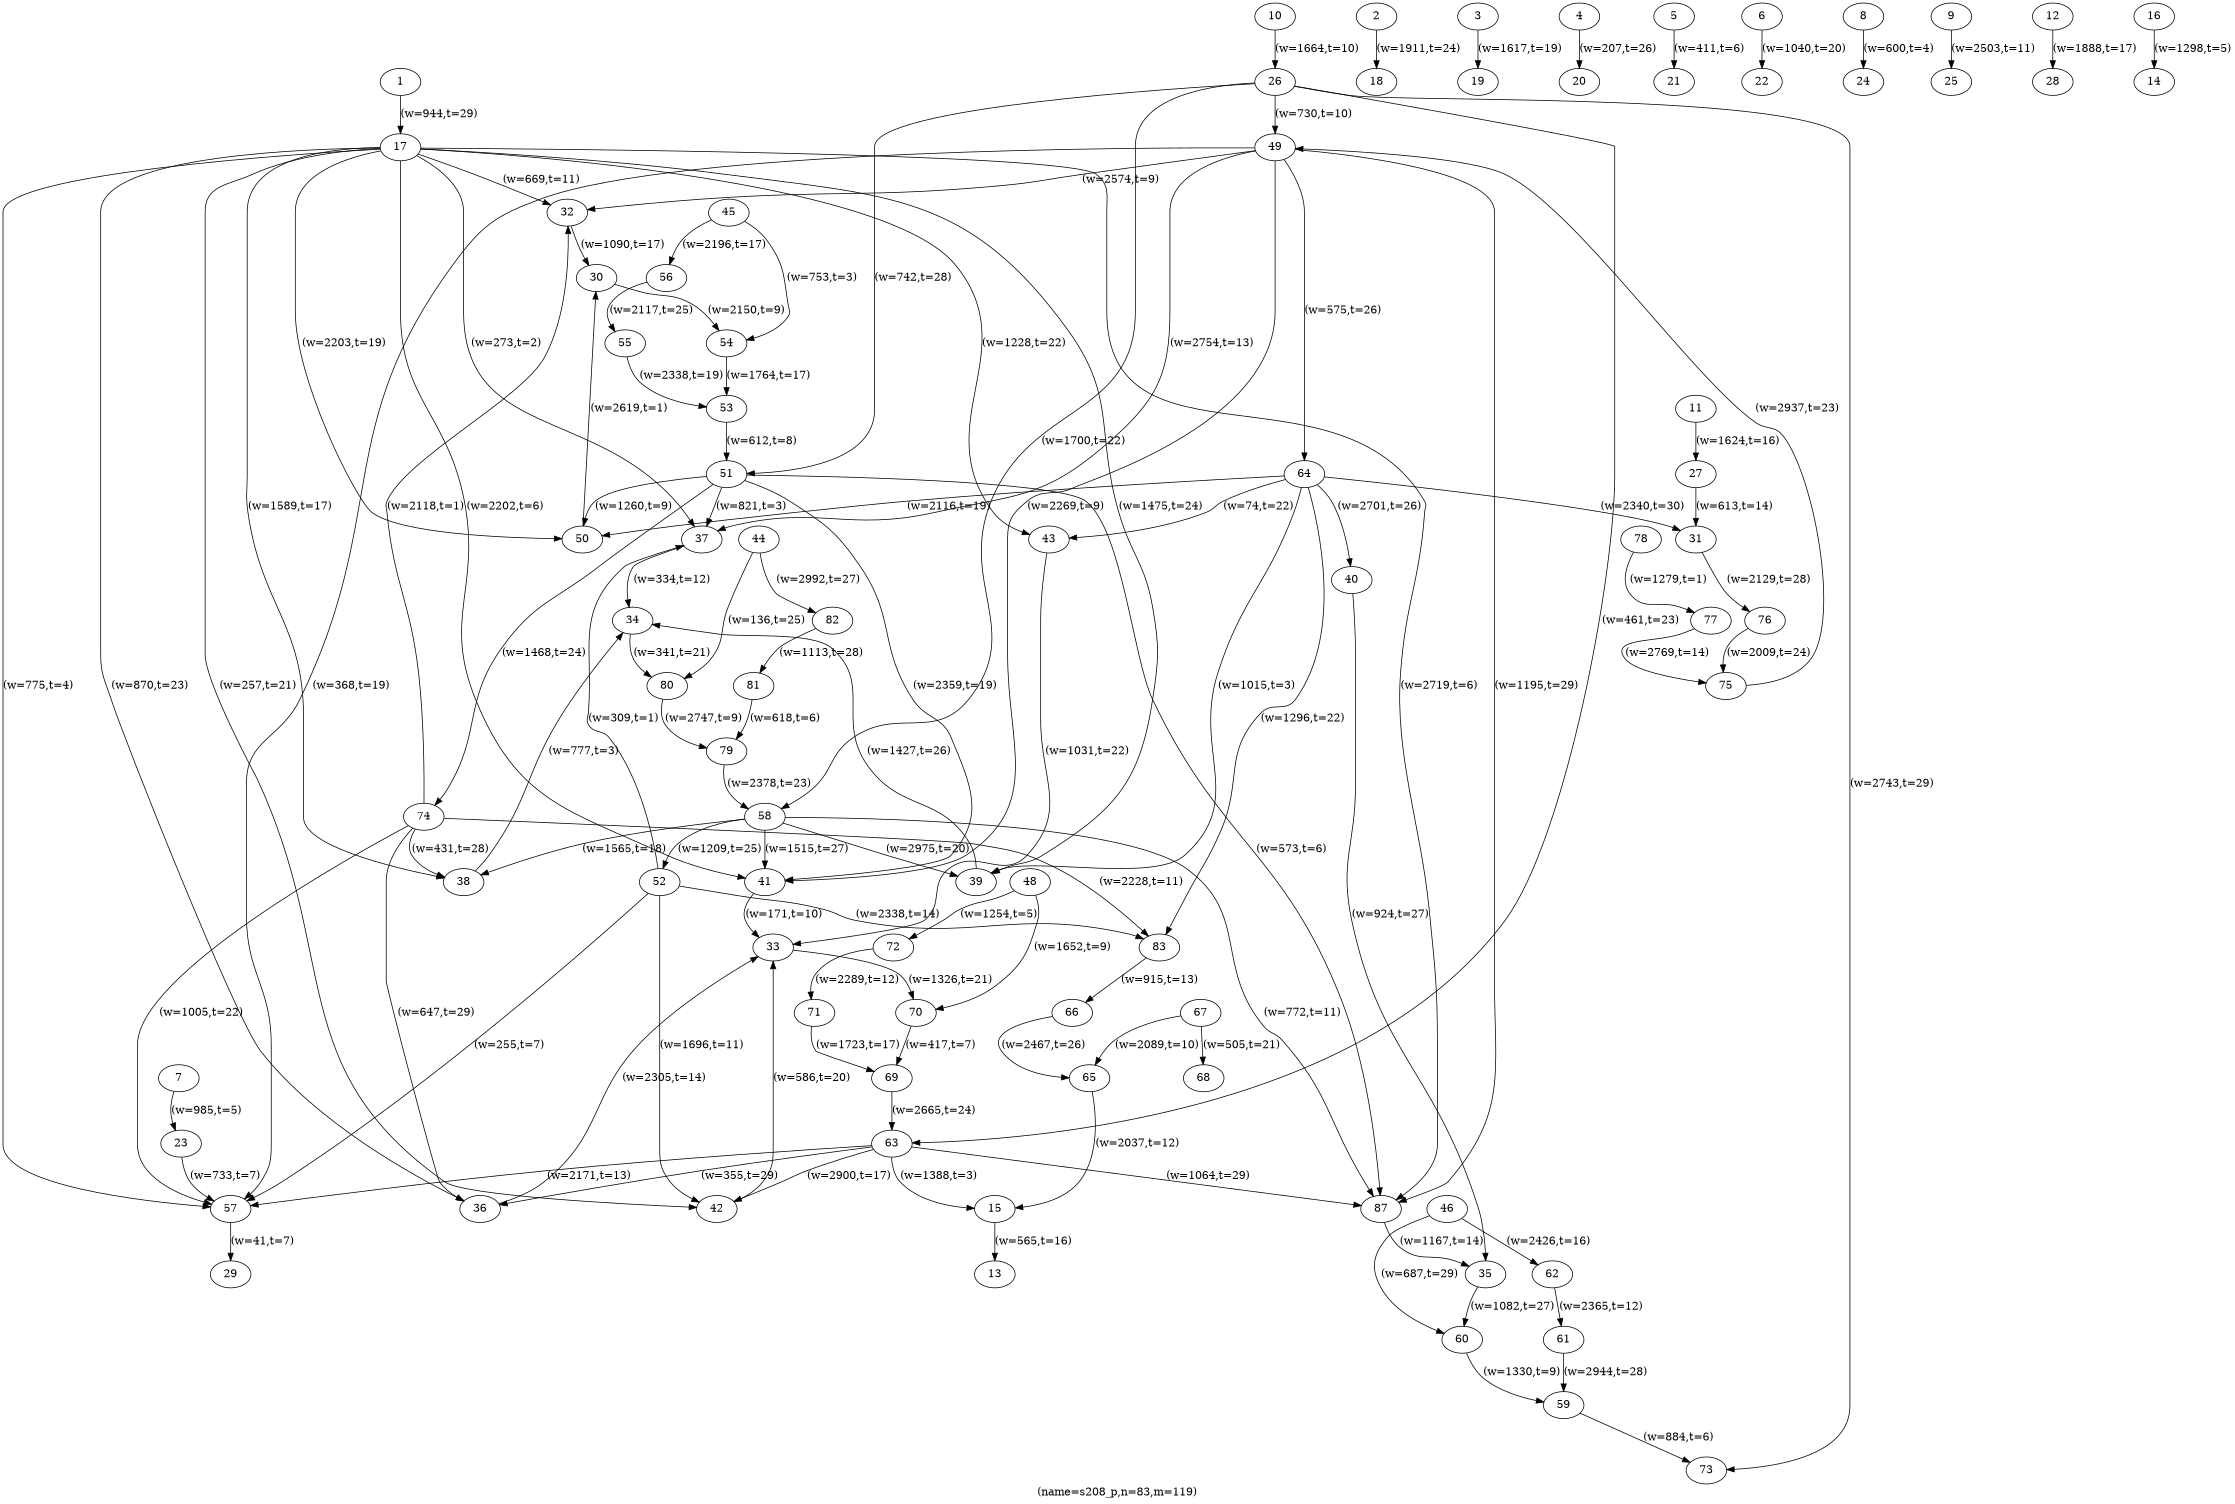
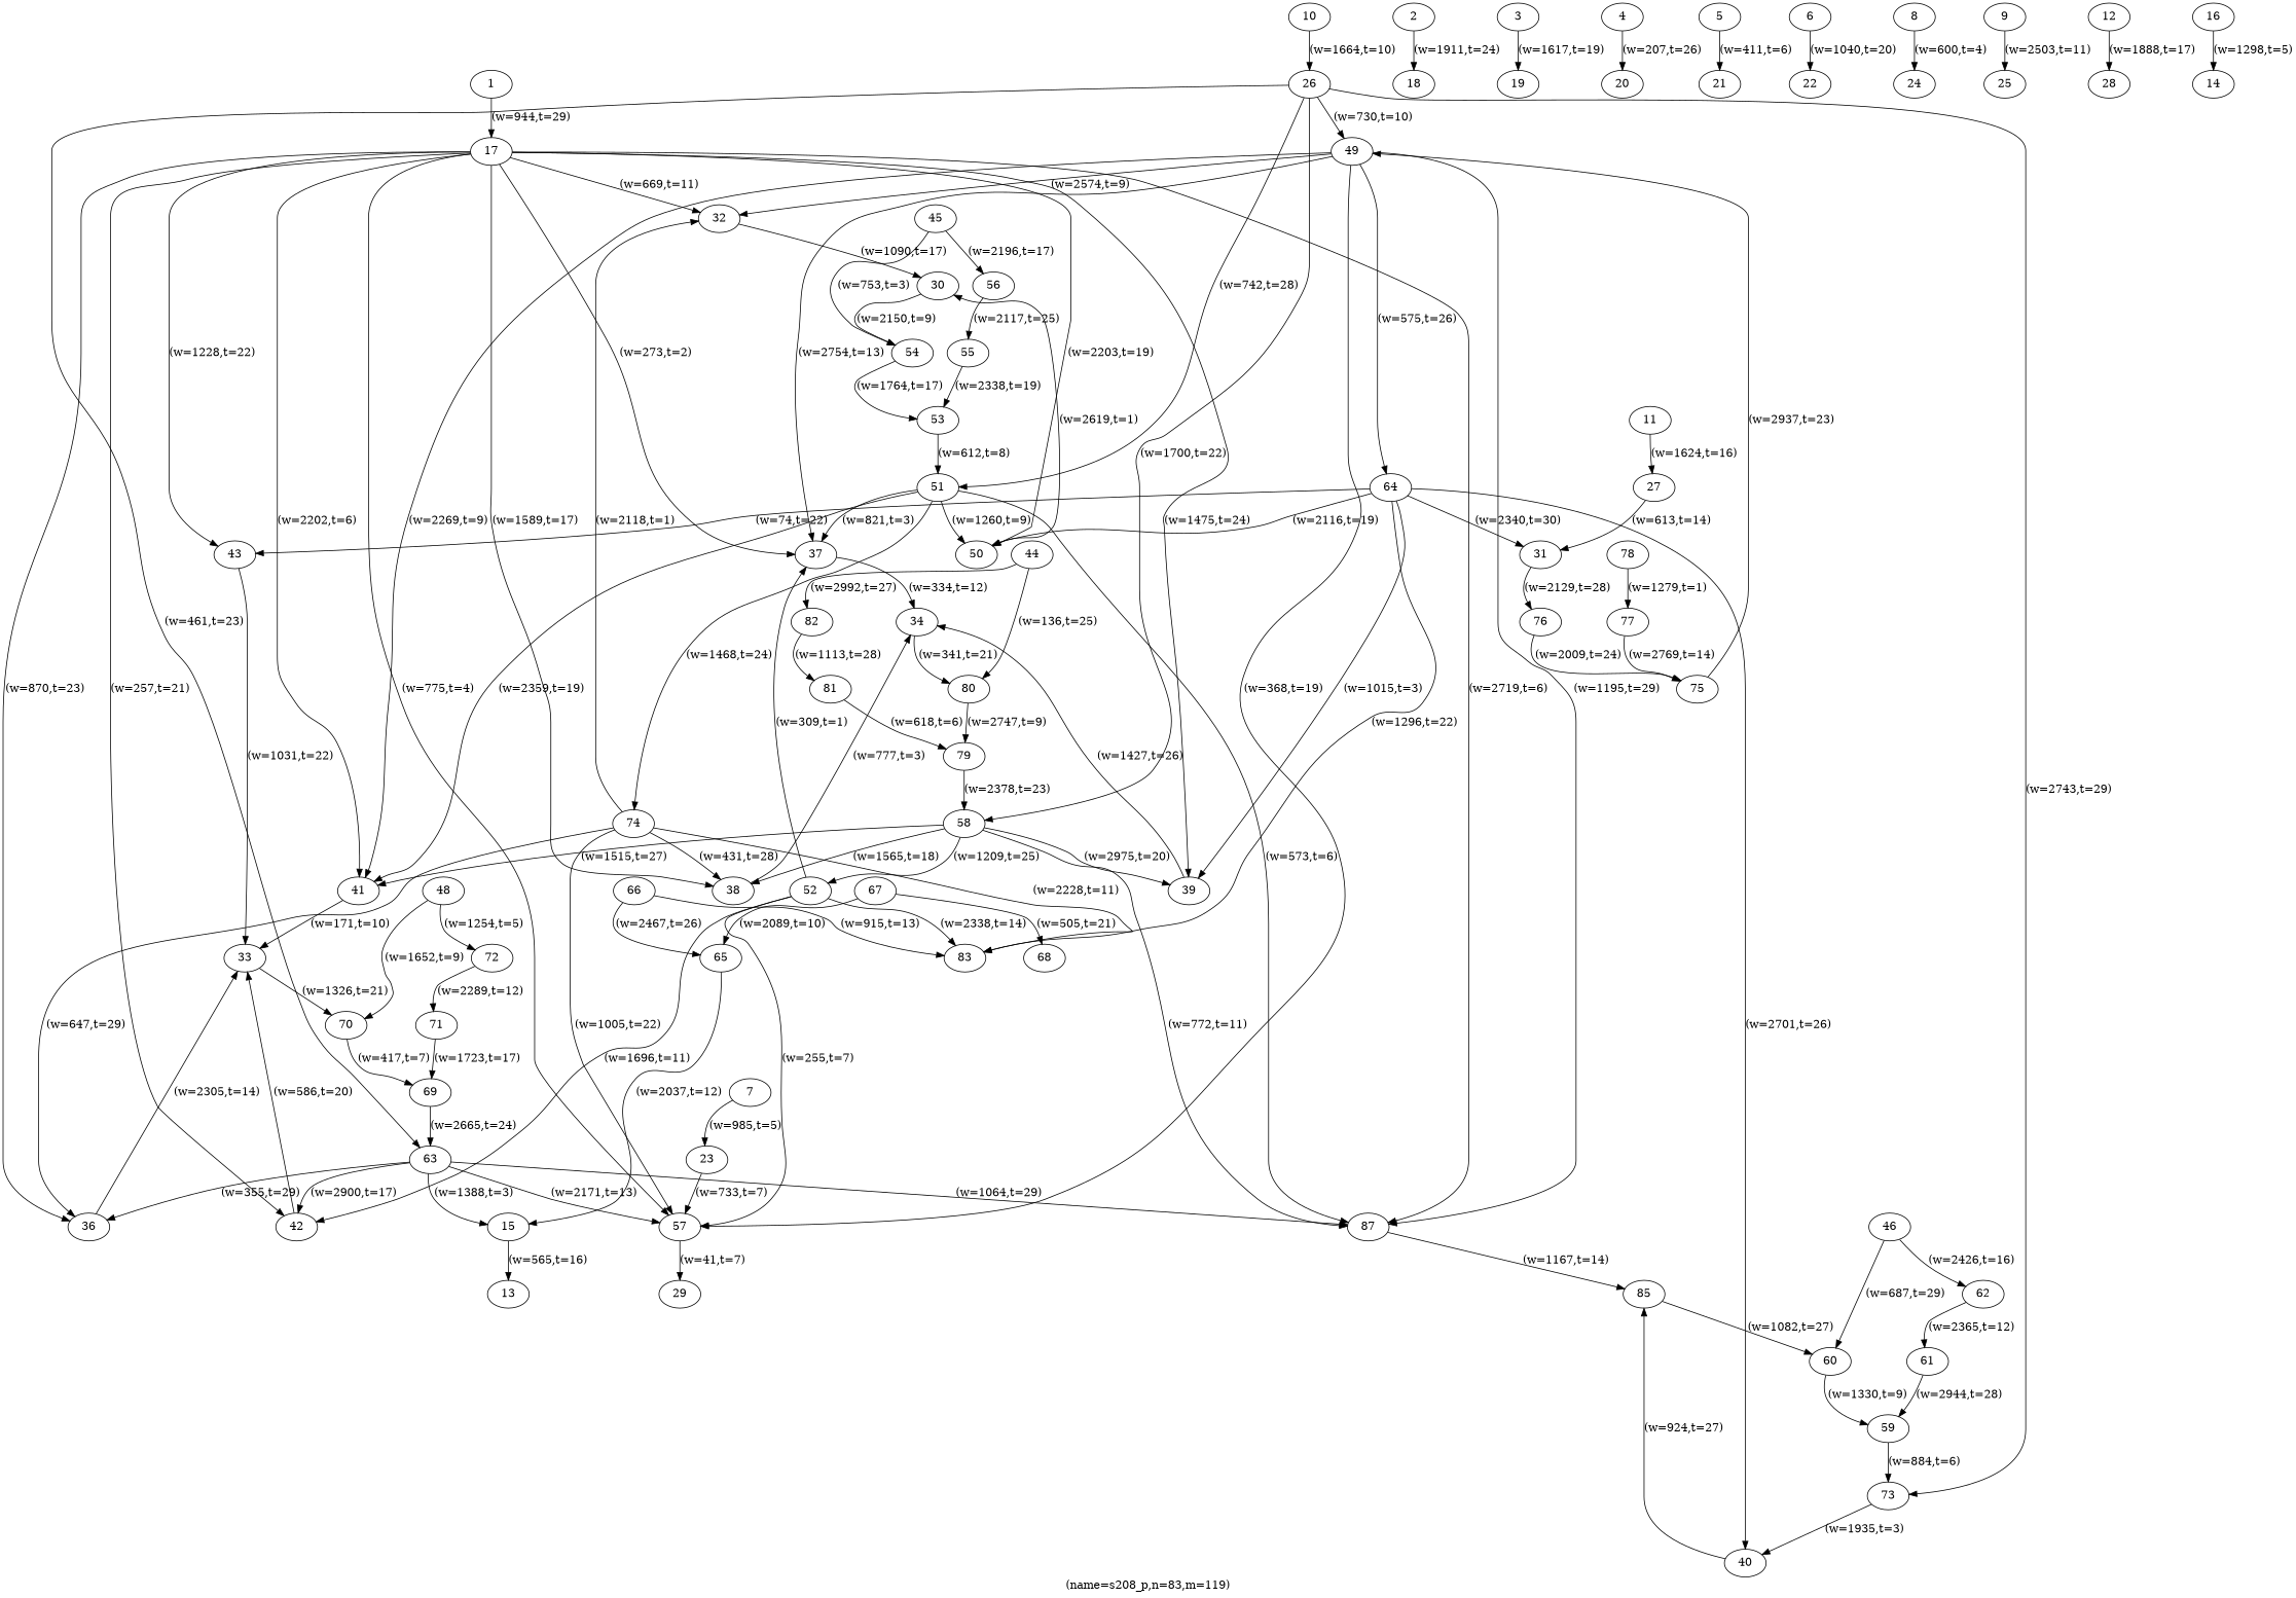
  digraph {
    label="(name=s208_p,n=83,m=119)"
    n1 [label=1]
    n2 [label=17]
    n3 [label=32]
    n4 [label=36]
    n5 [label=37]
    n6 [label=38]
    n7 [label=39]
    n8 [label=41]
    n9 [label=42]
    n10 [label=43]
    n11 [label=87]
    n12 [label=50]
    n13 [label=57]
    n14 [label=30]
    n15 [label=33]
    n16 [label=34]
-   n17 [label=35]
+   n17 [label=85]
    n18 [label=29]
    n19 [label=2]
    n20 [label=18]
    n21 [label=3]
    n22 [label=19]
    n23 [label=4]
    n24 [label=20]
    n25 [label=5]
    n26 [label=21]
    n27 [label=6]
    n28 [label=22]
    n29 [label=7]
    n30 [label=23]
    n31 [label=8]
    n32 [label=24]
    n33 [label=9]
    n34 [label=25]
    n35 [label=10]
    n36 [label=26]
    n37 [label=49]
    n38 [label=51]
    n39 [label=58]
    n40 [label=63]
    n41 [label=73]
    n42 [label=64]
    n43 [label=74]
    n44 [label=52]
    n45 [label=15]
    n46 [label=40]
    n47 [label=11]
    n48 [label=27]
    n49 [label=31]
    n50 [label=76]
    n51 [label=12]
    n52 [label=28]
    n53 [label=13]
    n54 [label=16]
    n55 [label=14]
    n56 [label=54]
    n57 [label=70]
    n58 [label=80]
    n59 [label=60]
    n60 [label=83]
    n61 [label=75]
    n62 [label=53]
    n63 [label=69]
    n64 [label=79]
    n65 [label=59]
    n66 [label=44]
    n67 [label=82]
    n68 [label=81]
    n69 [label=45]
    n70 [label=56]
    n71 [label=55]
    n72 [label=46]
    n73 [label=62]
    n74 [label=61]
    n75 [label=48]
    n76 [label=72]
    n77 [label=71]
    n78 [label=66]
    n79 [label=65]
    n80 [label=67]
    n81 [label=68]
    n82 [label=77]
    n83 [label=78]
    n1 -> n2 [label="(w=944,t=29)"]
    n2 -> n3 [label="(w=669,t=11)"]
    n2 -> n4 [label="(w=870,t=23)"]
    n2 -> n5 [label="(w=273,t=2)"]
    n2 -> n6 [label="(w=1589,t=17)"]
    n2 -> n7 [label="(w=1475,t=24)"]
    n2 -> n8 [label="(w=2202,t=6)"]
    n2 -> n9 [label="(w=257,t=21)"]
    n2 -> n10 [label="(w=1228,t=22)"]
    n2 -> n11 [label="(w=2719,t=6)"]
    n2 -> n12 [label="(w=2203,t=19)"]
    n2 -> n13 [label="(w=775,t=4)"]
    n3 -> n14 [label="(w=1090,t=17)"]
    n4 -> n15 [label="(w=2305,t=14)"]
    n5 -> n16 [label="(w=334,t=12)"]
    n6 -> n16 [label="(w=777,t=3)"]
    n7 -> n16 [label="(w=1427,t=26)"]
    n8 -> n15 [label="(w=171,t=10)"]
    n9 -> n15 [label="(w=586,t=20)"]
    n10 -> n15 [label="(w=1031,t=22)"]
    n11 -> n17 [label="(w=1167,t=14)"]
    n12 -> n14 [label="(w=2619,t=1)"]
    n13 -> n18 [label="(w=41,t=7)"]
    n14 -> n56 [label="(w=2150,t=9)"]
    n15 -> n57 [label="(w=1326,t=21)"]
    n16 -> n58 [label="(w=341,t=21)"]
    n17 -> n59 [label="(w=1082,t=27)"]
    n19 -> n20 [label="(w=1911,t=24)"]
    n21 -> n22 [label="(w=1617,t=19)"]
    n23 -> n24 [label="(w=207,t=26)"]
    n25 -> n26 [label="(w=411,t=6)"]
    n27 -> n28 [label="(w=1040,t=20)"]
    n29 -> n30 [label="(w=985,t=5)"]
    n30 -> n13 [label="(w=733,t=7)"]
    n31 -> n32 [label="(w=600,t=4)"]
    n33 -> n34 [label="(w=2503,t=11)"]
    n35 -> n36 [label="(w=1664,t=10)"]
    n36 -> n37 [label="(w=730,t=10)"]
    n36 -> n38 [label="(w=742,t=28)"]
    n36 -> n39 [label="(w=1700,t=22)"]
    n36 -> n40 [label="(w=461,t=23)"]
    n36 -> n41 [label="(w=2743,t=29)"]
    n37 -> n3 [label="(w=2574,t=9)"]
    n37 -> n5 [label="(w=2754,t=13)"]
    n37 -> n8 [label="(w=2269,t=9)"]
    n37 -> n11 [label="(w=1195,t=29)"]
    n37 -> n13 [label="(w=368,t=19)"]
    n37 -> n42 [label="(w=575,t=26)"]
    n38 -> n5 [label="(w=821,t=3)"]
    n38 -> n8 [label="(w=2359,t=19)"]
    n38 -> n11 [label="(w=573,t=6)"]
    n38 -> n12 [label="(w=1260,t=9)"]
    n38 -> n43 [label="(w=1468,t=24)"]
    n39 -> n6 [label="(w=1565,t=18)"]
    n39 -> n7 [label="(w=2975,t=20)"]
    n39 -> n8 [label="(w=1515,t=27)"]
    n39 -> n11 [label="(w=772,t=11)"]
    n39 -> n44 [label="(w=1209,t=25)"]
    n40 -> n4 [label="(w=355,t=29)"]
    n40 -> n9 [label="(w=2900,t=17)"]
    n40 -> n11 [label="(w=1064,t=29)"]
    n40 -> n13 [label="(w=2171,t=13)"]
    n40 -> n45 [label="(w=1388,t=3)"]
+   n41 -> n46 [label="(w=1935,t=3)"]
    n42 -> n7 [label="(w=1015,t=3)"]
    n42 -> n10 [label="(w=74,t=22)"]
    n42 -> n12 [label="(w=2116,t=19)"]
    n42 -> n46 [label="(w=2701,t=26)"]
    n42 -> n49 [label="(w=2340,t=30)"]
    n42 -> n60 [label="(w=1296,t=22)"]
    n43 -> n3 [label="(w=2118,t=1)"]
    n43 -> n4 [label="(w=647,t=29)"]
    n43 -> n6 [label="(w=431,t=28)"]
    n43 -> n13 [label="(w=1005,t=22)"]
    n43 -> n60 [label="(w=2228,t=11)"]
    n44 -> n5 [label="(w=309,t=1)"]
    n44 -> n9 [label="(w=1696,t=11)"]
    n44 -> n13 [label="(w=255,t=7)"]
    n44 -> n60 [label="(w=2338,t=14)"]
    n45 -> n53 [label="(w=565,t=16)"]
    n46 -> n17 [label="(w=924,t=27)"]
    n47 -> n48 [label="(w=1624,t=16)"]
    n48 -> n49 [label="(w=613,t=14)"]
    n49 -> n50 [label="(w=2129,t=28)"]
    n50 -> n61 [label="(w=2009,t=24)"]
    n51 -> n52 [label="(w=1888,t=17)"]
    n54 -> n55 [label="(w=1298,t=5)"]
    n56 -> n62 [label="(w=1764,t=17)"]
    n57 -> n63 [label="(w=417,t=7)"]
    n58 -> n64 [label="(w=2747,t=9)"]
    n59 -> n65 [label="(w=1330,t=9)"]
-   n60 -> n78 [label="(w=915,t=13)"]
+   n78 -> n60 [label="(w=915,t=13)"]
    n61 -> n37 [label="(w=2937,t=23)"]
    n62 -> n38 [label="(w=612,t=8)"]
    n63 -> n40 [label="(w=2665,t=24)"]
    n64 -> n39 [label="(w=2378,t=23)"]
    n65 -> n41 [label="(w=884,t=6)"]
    n66 -> n58 [label="(w=136,t=25)"]
    n66 -> n67 [label="(w=2992,t=27)"]
    n67 -> n68 [label="(w=1113,t=28)"]
    n68 -> n64 [label="(w=618,t=6)"]
    n69 -> n56 [label="(w=753,t=3)"]
    n69 -> n70 [label="(w=2196,t=17)"]
    n70 -> n71 [label="(w=2117,t=25)"]
    n71 -> n62 [label="(w=2338,t=19)"]
    n72 -> n59 [label="(w=687,t=29)"]
    n72 -> n73 [label="(w=2426,t=16)"]
    n73 -> n74 [label="(w=2365,t=12)"]
    n74 -> n65 [label="(w=2944,t=28)"]
    n75 -> n57 [label="(w=1652,t=9)"]
    n75 -> n76 [label="(w=1254,t=5)"]
    n76 -> n77 [label="(w=2289,t=12)"]
    n77 -> n63 [label="(w=1723,t=17)"]
    n78 -> n79 [label="(w=2467,t=26)"]
    n79 -> n45 [label="(w=2037,t=12)"]
    n80 -> n79 [label="(w=2089,t=10)"]
    n80 -> n81 [label="(w=505,t=21)"]
    n82 -> n61 [label="(w=2769,t=14)"]
    n83 -> n82 [label="(w=1279,t=1)"]
  }
